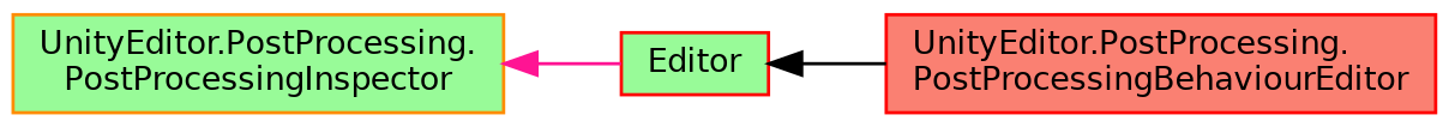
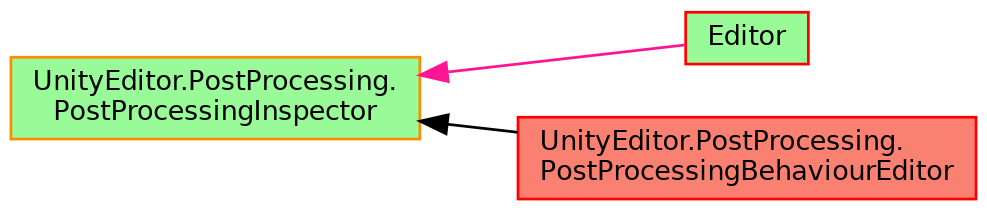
  digraph {
    rankdir=LR
    node [color=red fillcolor=palegreen fontname=Helvetica fontsize=10 shape=record style=filled]
    edge [dir=back fontname=Helvetica fontsize=10 labelfontname=Helvetica labelfontsize=10 style=solid]
    n1 [height=0.2 label=Editor width=0.4]
    n2 [fillcolor=salmon height=0.2 label="UnityEditor.PostProcessing.\lPostProcessingBehaviourEditor" width=0.4]
    n3 [color=darkorange height=0.2 label="UnityEditor.PostProcessing.\lPostProcessingInspector" width=0.4]
-   n1 -> n2 [color=black]
+   n3 -> n2 [color=black]
    n3 -> n1 [color=deeppink]
  }
